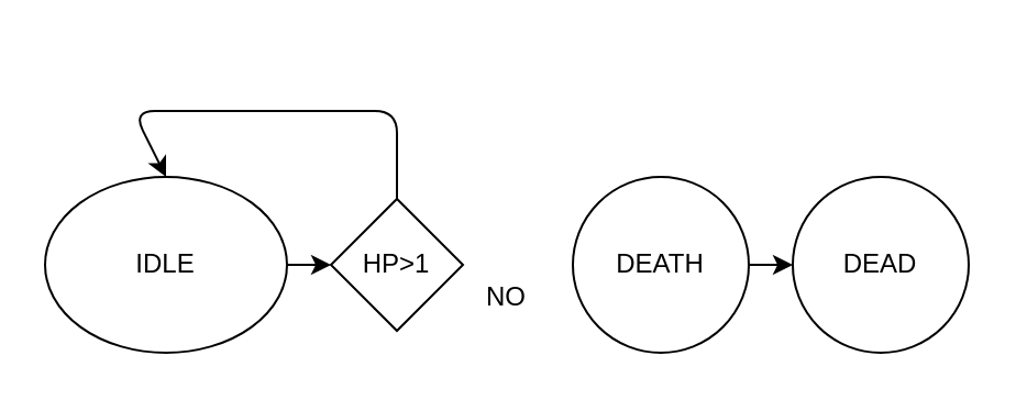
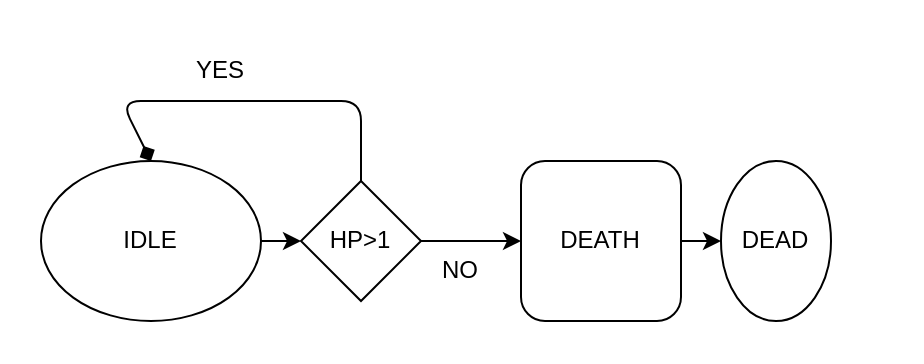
  <mxCell id="0" />
  <mxCell id="1" parent="0" />
  <mxCell id="2" value="IDLE" style="ellipse;whiteSpace=wrap;html=1;aspect=fixed;fillColor=none;" vertex="1" parent="1"><mxGeometry x="20" y="80" width="110" height="80" as="geometry" /></mxCell>
  <mxCell id="3" value="" style="edgeStyle=none;html=1;" edge="1" parent="1" source="4" target="11"><mxGeometry relative="1" as="geometry" /></mxCell>
- <mxCell id="4" value="DEATH" style="ellipse;whiteSpace=wrap;html=1;aspect=fixed;fillColor=none;" vertex="1" parent="1"><mxGeometry x="260" y="80" width="80" height="80" as="geometry" /></mxCell>
+ <mxCell id="4" value="DEATH" style="whiteSpace=wrap;html=1;aspect=fixed;fillColor=none;rounded=1;" vertex="1" parent="1"><mxGeometry x="260" y="80" width="80" height="80" as="geometry" /></mxCell>
  <mxCell id="5" value="NO" style="text;html=1;strokeColor=none;fillColor=none;align=center;verticalAlign=middle;whiteSpace=wrap;rounded=0;" vertex="1" parent="1"><mxGeometry x="200" y="120" width="60" height="30" as="geometry" /></mxCell>
  <mxCell id="6" value="" style="endArrow=classic;html=1;exitX=1;exitY=0.5;exitDx=0;exitDy=0;" edge="1" parent="1" source="2"><mxGeometry width="50" height="50" relative="1" as="geometry"><mxPoint x="170" y="110" as="sourcePoint" /><mxPoint x="150" y="120" as="targetPoint" /></mxGeometry></mxCell>
- <mxCell id="8" style="edgeStyle=none;html=1;entryX=0.5;entryY=0;entryDx=0;entryDy=0;" edge="1" parent="1" source="9" target="2"><mxGeometry relative="1" as="geometry"><mxPoint x="180" y="40" as="targetPoint" /><Array as="points"><mxPoint x="180" y="50" /><mxPoint x="60" y="50" /></Array></mxGeometry></mxCell>
+ <mxCell id="7" style="edgeStyle=none;html=1;entryX=0;entryY=0.5;entryDx=0;entryDy=0;" edge="1" parent="1" source="9" target="4"><mxGeometry relative="1" as="geometry" /></mxCell>
+ <mxCell id="8" style="edgeStyle=none;html=1;entryX=0.5;entryY=0;entryDx=0;entryDy=0;endArrow=diamond;" edge="1" parent="1" source="9" target="2"><mxGeometry relative="1" as="geometry"><mxPoint x="180" y="40" as="targetPoint" /><Array as="points"><mxPoint x="180" y="50" /><mxPoint x="60" y="50" /></Array></mxGeometry></mxCell>
  <mxCell id="9" value="HP&amp;gt;1" style="rhombus;whiteSpace=wrap;html=1;fillColor=none;" vertex="1" parent="1"><mxGeometry x="150" y="90" width="60" height="60" as="geometry" /></mxCell>
- <mxCell id="11" value="DEAD" style="ellipse;whiteSpace=wrap;html=1;aspect=fixed;fillColor=none;" vertex="1" parent="1"><mxGeometry x="360" y="80" width="80" height="80" as="geometry" /></mxCell>
+ <mxCell id="10" value="YES" style="text;html=1;strokeColor=none;fillColor=none;align=center;verticalAlign=middle;whiteSpace=wrap;rounded=0;" vertex="1" parent="1"><mxGeometry x="80" y="20" width="60" height="30" as="geometry" /></mxCell>
+ <mxCell id="11" value="DEAD" style="ellipse;whiteSpace=wrap;html=1;aspect=fixed;fillColor=none;" vertex="1" parent="1"><mxGeometry x="360" y="80" width="55" height="80" as="geometry" /></mxCell>
